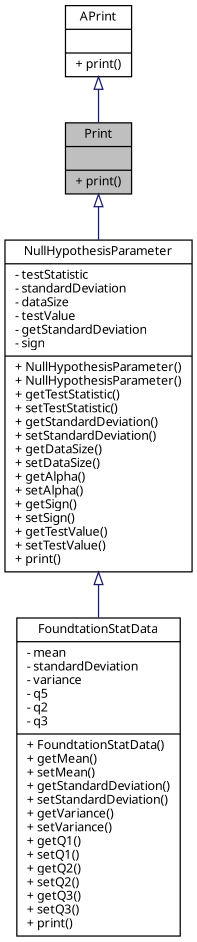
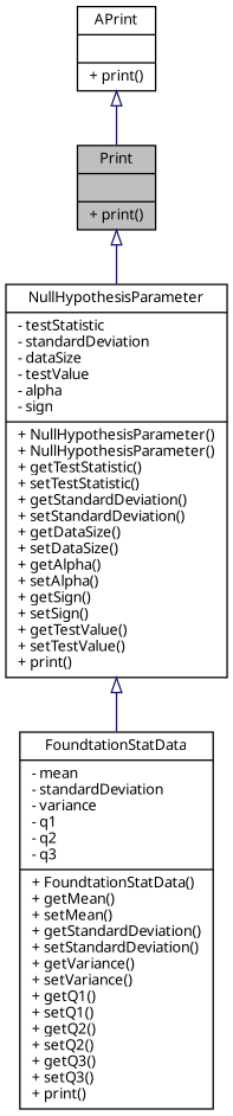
  digraph {
    fontname="Noto Sans"
    node [color=black fillcolor=white fontname="Noto Sans" fontsize=10 shape=record style=filled]
    edge [arrowtail=onormal color=midnightblue dir=back fontname="Noto Sans" fontsize=10 labelfontname=Helvetica labelfontsize=10 style=solid]
    n1 [fillcolor=grey75 fontcolor=black height=0.2 label="{Print\n||+ print()\l}" width=0.4]
-   n2 [height=0.2 label="{NullHypothesisParameter\n|- testStatistic\l- standardDeviation\l- dataSize\l- testValue\l- getStandardDeviation\l- sign\l|+ NullHypothesisParameter()\l+ NullHypothesisParameter()\l+ getTestStatistic()\l+ setTestStatistic()\l+ getStandardDeviation()\l+ setStandardDeviation()\l+ getDataSize()\l+ setDataSize()\l+ getAlpha()\l+ setAlpha()\l+ getSign()\l+ setSign()\l+ getTestValue()\l+ setTestValue()\l+ print()\l}" width=0.4]
-   n3 [height=0.2 label="{FoundtationStatData\n|- mean\l- standardDeviation\l- variance\l- q5\l- q2\l- q3\l|+ FoundtationStatData()\l+ getMean()\l+ setMean()\l+ getStandardDeviation()\l+ setStandardDeviation()\l+ getVariance()\l+ setVariance()\l+ getQ1()\l+ setQ1()\l+ getQ2()\l+ setQ2()\l+ getQ3()\l+ setQ3()\l+ print()\l}" width=0.4]
+   n2 [height=0.2 label="{NullHypothesisParameter\n|- testStatistic\l- standardDeviation\l- dataSize\l- testValue\l- alpha\l- sign\l|+ NullHypothesisParameter()\l+ NullHypothesisParameter()\l+ getTestStatistic()\l+ setTestStatistic()\l+ getStandardDeviation()\l+ setStandardDeviation()\l+ getDataSize()\l+ setDataSize()\l+ getAlpha()\l+ setAlpha()\l+ getSign()\l+ setSign()\l+ getTestValue()\l+ setTestValue()\l+ print()\l}" width=0.4]
+   n3 [height=0.2 label="{FoundtationStatData\n|- mean\l- standardDeviation\l- variance\l- q1\l- q2\l- q3\l|+ FoundtationStatData()\l+ getMean()\l+ setMean()\l+ getStandardDeviation()\l+ setStandardDeviation()\l+ getVariance()\l+ setVariance()\l+ getQ1()\l+ setQ1()\l+ getQ2()\l+ setQ2()\l+ getQ3()\l+ setQ3()\l+ print()\l}" width=0.4]
    n4 [height=0.2 label="{APrint\n||+ print()\l}" width=0.4]
    n1 -> n2
    n2 -> n3
    n4 -> n1
  }
